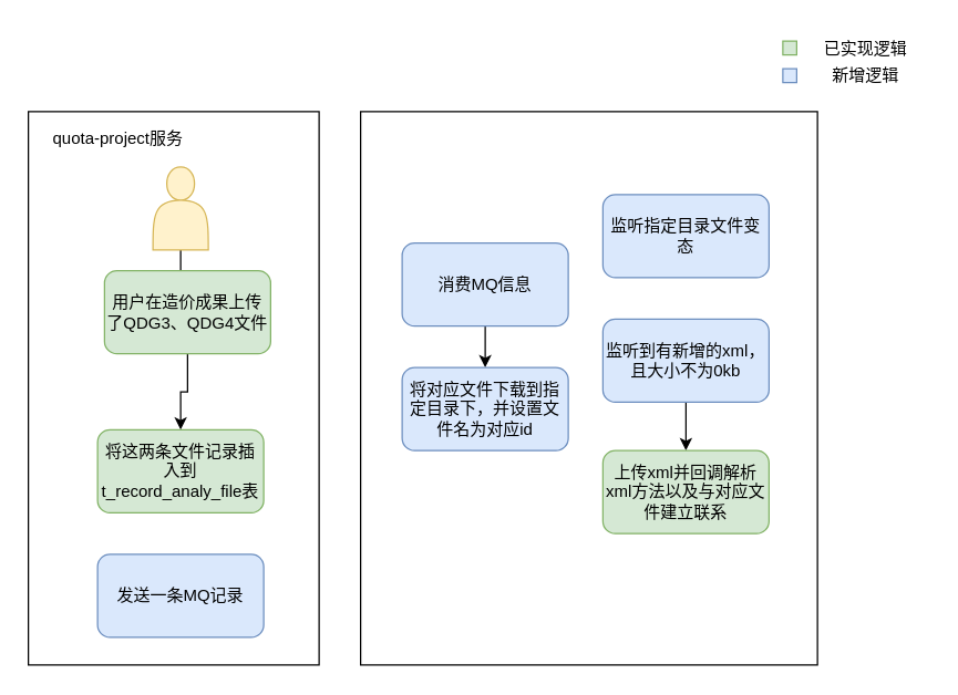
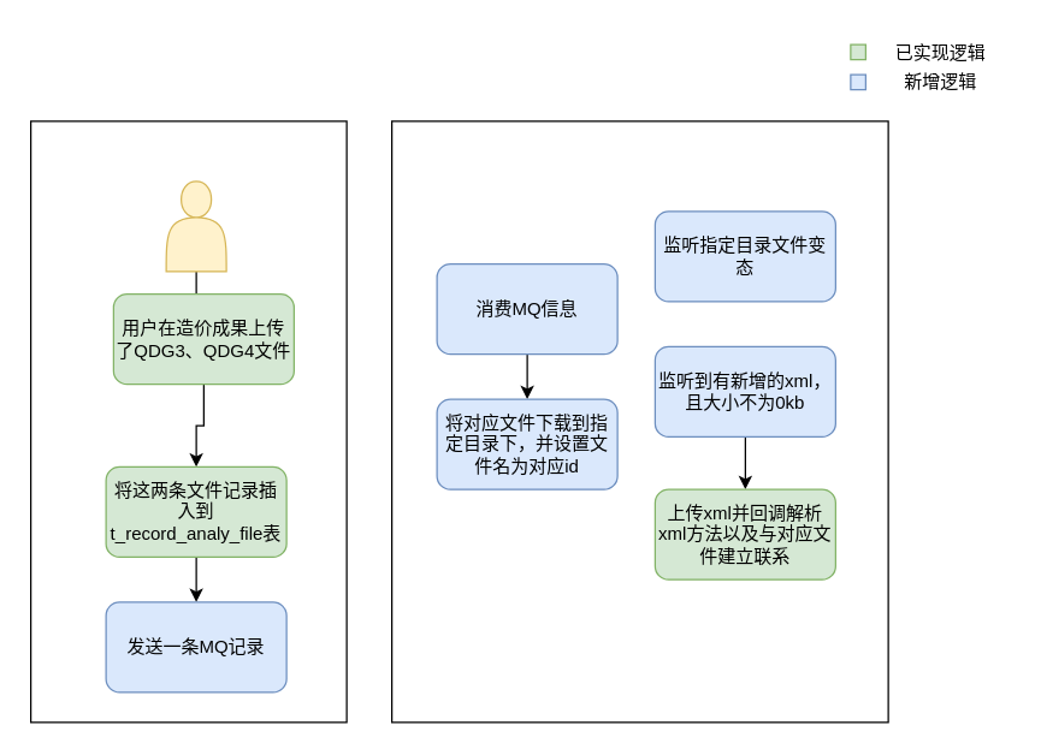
  <mxCell id="0" />
  <mxCell id="1" parent="0" />
  <mxCell id="2" value="" style="rounded=0;whiteSpace=wrap;html=1;" parent="1" vertex="1"><mxGeometry x="20" y="80" width="210" height="400" as="geometry" /></mxCell>
  <mxCell id="3" style="edgeStyle=orthogonalEdgeStyle;rounded=0;orthogonalLoop=1;jettySize=auto;html=1;entryX=0.5;entryY=0;entryDx=0;entryDy=0;" parent="1" source="4" target="6" edge="1"><mxGeometry relative="1" as="geometry" /></mxCell>
  <mxCell id="4" value="" style="shape=actor;whiteSpace=wrap;html=1;fillColor=#fff2cc;strokeColor=#d6b656;" parent="1" vertex="1"><mxGeometry x="110" y="120" width="40" height="60" as="geometry" /></mxCell>
  <mxCell id="5" style="edgeStyle=orthogonalEdgeStyle;rounded=0;orthogonalLoop=1;jettySize=auto;html=1;entryX=0.5;entryY=0;entryDx=0;entryDy=0;" parent="1" source="6" target="8" edge="1"><mxGeometry relative="1" as="geometry"><mxPoint x="130" y="320" as="targetPoint" /></mxGeometry></mxCell>
  <mxCell id="6" value="用户在造价成果上传了QDG3、QDG4文件" style="rounded=1;whiteSpace=wrap;html=1;fillColor=#d5e8d4;strokeColor=#82b366;" parent="1" vertex="1"><mxGeometry x="75" y="195" width="120" height="60" as="geometry" /></mxCell>
+ <mxCell id="7" style="edgeStyle=orthogonalEdgeStyle;rounded=0;orthogonalLoop=1;jettySize=auto;html=1;" parent="1" source="8" target="9" edge="1"><mxGeometry relative="1" as="geometry" /></mxCell>
  <mxCell id="8" value="将这两条文件记录插入到t_record_analy_file表" style="rounded=1;whiteSpace=wrap;html=1;fillColor=#d5e8d4;strokeColor=#82b366;" parent="1" vertex="1"><mxGeometry x="70" y="310" width="120" height="60" as="geometry" /></mxCell>
  <mxCell id="9" value="发送一条MQ记录" style="rounded=1;whiteSpace=wrap;html=1;fillColor=#dae8fc;strokeColor=#6c8ebf;" parent="1" vertex="1"><mxGeometry x="70" y="400" width="120" height="60" as="geometry" /></mxCell>
  <mxCell id="10" value="" style="rounded=0;whiteSpace=wrap;html=1;" parent="1" vertex="1"><mxGeometry x="260" y="80" width="330" height="400" as="geometry" /></mxCell>
- <mxCell id="11" value="quota-project服务" style="text;html=1;strokeColor=none;fillColor=none;align=center;verticalAlign=middle;whiteSpace=wrap;rounded=0;" parent="1" vertex="1"><mxGeometry x="30" y="90" width="110" height="20" as="geometry" /></mxCell>
  <mxCell id="12" style="edgeStyle=orthogonalEdgeStyle;rounded=0;orthogonalLoop=1;jettySize=auto;html=1;" parent="1" source="13" target="14" edge="1"><mxGeometry relative="1" as="geometry" /></mxCell>
  <mxCell id="13" value="消费MQ信息" style="rounded=1;whiteSpace=wrap;html=1;fillColor=#dae8fc;strokeColor=#6c8ebf;" parent="1" vertex="1"><mxGeometry x="290" y="175" width="120" height="60" as="geometry" /></mxCell>
  <mxCell id="14" value="将对应文件下载到指定目录下，并设置文件名为对应id" style="rounded=1;whiteSpace=wrap;html=1;fillColor=#dae8fc;strokeColor=#6c8ebf;" parent="1" vertex="1"><mxGeometry x="290" y="265" width="120" height="60" as="geometry" /></mxCell>
  <mxCell id="15" value="监听指定目录文件变态" style="rounded=1;whiteSpace=wrap;html=1;fillColor=#dae8fc;strokeColor=#6c8ebf;" parent="1" vertex="1"><mxGeometry x="435" y="140" width="120" height="60" as="geometry" /></mxCell>
  <mxCell id="16" style="edgeStyle=orthogonalEdgeStyle;rounded=0;orthogonalLoop=1;jettySize=auto;html=1;entryX=0.5;entryY=0;entryDx=0;entryDy=0;" parent="1" source="17" target="18" edge="1"><mxGeometry relative="1" as="geometry" /></mxCell>
  <mxCell id="17" value="监听到有新增的xml，且大小不为0kb" style="rounded=1;whiteSpace=wrap;html=1;fillColor=#dae8fc;strokeColor=#6c8ebf;" parent="1" vertex="1"><mxGeometry x="435" y="230" width="120" height="60" as="geometry" /></mxCell>
  <mxCell id="18" value="上传xml并回调解析xml方法以及与对应文件建立联系" style="rounded=1;whiteSpace=wrap;html=1;fillColor=#d5e8d4;strokeColor=#82b366;" parent="1" vertex="1"><mxGeometry x="435" y="325" width="120" height="60" as="geometry" /></mxCell>
  <mxCell id="19" value="" style="rounded=0;whiteSpace=wrap;html=1;fillColor=#d5e8d4;strokeColor=#82b366;" parent="1" vertex="1"><mxGeometry x="565" y="29" width="10" height="10" as="geometry" /></mxCell>
  <mxCell id="20" value="" style="rounded=0;whiteSpace=wrap;html=1;fillColor=#dae8fc;strokeColor=#6c8ebf;" parent="1" vertex="1"><mxGeometry x="565" y="49" width="10" height="10" as="geometry" /></mxCell>
  <mxCell id="21" value="已实现逻辑" style="text;html=1;strokeColor=none;fillColor=none;align=center;verticalAlign=middle;whiteSpace=wrap;rounded=0;" parent="1" vertex="1"><mxGeometry x="580" y="20" width="90" height="30" as="geometry" /></mxCell>
  <mxCell id="22" value="新增逻辑" style="text;html=1;strokeColor=none;fillColor=none;align=center;verticalAlign=middle;whiteSpace=wrap;rounded=0;" parent="1" vertex="1"><mxGeometry x="580" y="39" width="90" height="30" as="geometry" /></mxCell>
